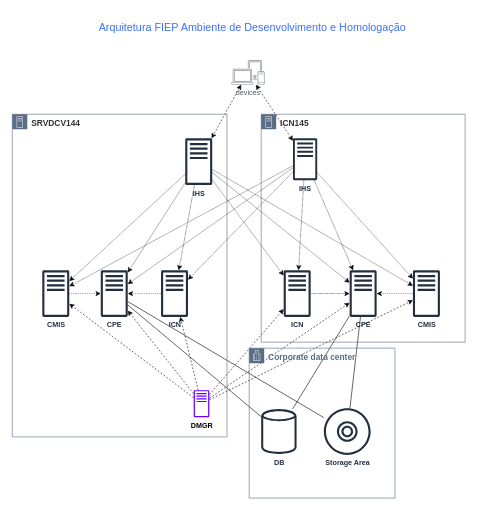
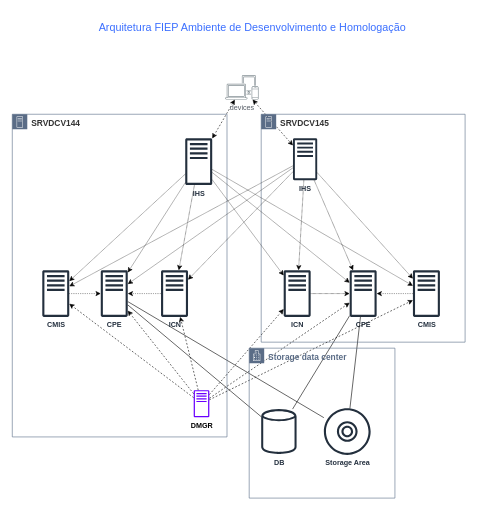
  <mxCell id="0" />
  <mxCell id="1" parent="0" />
  <mxCell id="2" style="edgeStyle=none;rounded=0;orthogonalLoop=1;jettySize=auto;html=1;fontFamily=Helvetica;endArrow=classic;endFill=1;dashed=1;dashPattern=1 1;" edge="1" parent="1" source="27" target="6"><mxGeometry relative="1" as="geometry"><Array as="points" /></mxGeometry></mxCell>
  <mxCell id="3" style="edgeStyle=none;rounded=0;orthogonalLoop=1;jettySize=auto;html=1;fontFamily=Helvetica;endArrow=none;endFill=0;" edge="1" parent="1" source="17" target="38"><mxGeometry relative="1" as="geometry" /></mxCell>
  <mxCell id="4" style="edgeStyle=none;rounded=0;orthogonalLoop=1;jettySize=auto;html=1;fontFamily=Helvetica;endArrow=none;endFill=0;" edge="1" parent="1" source="17" target="37"><mxGeometry relative="1" as="geometry" /></mxCell>
  <mxCell id="5" style="edgeStyle=none;rounded=0;orthogonalLoop=1;jettySize=auto;html=1;fontFamily=Helvetica;endArrow=classic;endFill=1;dashed=1;dashPattern=1 1;" edge="1" parent="1" source="6" target="30"><mxGeometry relative="1" as="geometry" /></mxCell>
  <mxCell id="6" value="ICN" style="sketch=0;outlineConnect=0;fontColor=#232F3E;gradientColor=none;fillColor=#232F3D;strokeColor=none;dashed=0;verticalLabelPosition=bottom;verticalAlign=top;align=center;html=1;fontSize=12;fontStyle=1;aspect=fixed;pointerEvents=1;shape=mxgraph.aws4.traditional_server;" vertex="1" parent="1"><mxGeometry x="472.5" y="450" width="45" height="78" as="geometry" /></mxCell>
  <mxCell id="7" style="edgeStyle=none;rounded=0;orthogonalLoop=1;jettySize=auto;html=1;fontFamily=Helvetica;endArrow=none;endFill=0;" edge="1" parent="1" source="30" target="37"><mxGeometry relative="1" as="geometry" /></mxCell>
  <mxCell id="8" style="edgeStyle=none;rounded=0;orthogonalLoop=1;jettySize=auto;html=1;fontFamily=Helvetica;endArrow=none;endFill=0;" edge="1" parent="1" source="30" target="38"><mxGeometry relative="1" as="geometry" /></mxCell>
  <mxCell id="9" style="edgeStyle=none;rounded=0;orthogonalLoop=1;jettySize=auto;html=1;dashed=1;fontFamily=Helvetica;fontColor=#000000;endArrow=classic;endFill=1;elbow=vertical;startArrow=classic;startFill=1;" edge="1" parent="1" source="11" target="18"><mxGeometry relative="1" as="geometry" /></mxCell>
  <mxCell id="10" style="edgeStyle=none;rounded=0;orthogonalLoop=1;jettySize=auto;html=1;dashed=1;fontFamily=Helvetica;fontColor=#000000;endArrow=classic;endFill=1;elbow=vertical;startArrow=classic;startFill=1;" edge="1" parent="1" source="11" target="27"><mxGeometry relative="1" as="geometry" /></mxCell>
- <mxCell id="11" value="devices" style="sketch=0;outlineConnect=0;gradientColor=none;fontColor=#545B64;strokeColor=none;fillColor=#879196;dashed=0;verticalLabelPosition=bottom;verticalAlign=top;align=center;html=1;fontSize=12;fontStyle=0;aspect=fixed;shape=mxgraph.aws4.illustration_devices;pointerEvents=1" vertex="1" parent="1"><mxGeometry x="385" y="100" width="55.68" height="40.65" as="geometry" /></mxCell>
+ <mxCell id="11" value="devices" style="sketch=0;outlineConnect=0;gradientColor=none;fontColor=#545B64;strokeColor=none;fillColor=#879196;dashed=0;verticalLabelPosition=bottom;verticalAlign=top;align=center;html=1;fontSize=12;fontStyle=0;aspect=fixed;shape=mxgraph.aws4.illustration_devices;pointerEvents=1" vertex="1" parent="1"><mxGeometry x="375" y="125" width="55.68" height="40.65" as="geometry" /></mxCell>
  <mxCell id="12" value="SRVDCV144" style="points=[[0,0],[0.25,0],[0.5,0],[0.75,0],[1,0],[1,0.25],[1,0.5],[1,0.75],[1,1],[0.75,1],[0.5,1],[0.25,1],[0,1],[0,0.75],[0,0.5],[0,0.25]];outlineConnect=0;gradientColor=none;html=1;whiteSpace=wrap;fontSize=14;fontStyle=1;container=1;pointerEvents=0;collapsible=0;recursiveResize=0;shape=mxgraph.aws4.group;grIcon=mxgraph.aws4.group_on_premise;strokeColor=#5A6C86;fillColor=none;verticalAlign=top;align=left;spacingLeft=30;fontColor=#333333;dashed=0;fontFamily=Helvetica;" vertex="1" parent="1"><mxGeometry x="20" y="190" width="358" height="538" as="geometry" /></mxCell>
  <mxCell id="13" style="edgeStyle=none;rounded=0;orthogonalLoop=1;jettySize=auto;html=1;dashed=1;dashPattern=1 2;fontFamily=Helvetica;fontColor=#000000;endArrow=classic;endFill=1;elbow=vertical;" edge="1" parent="12" source="14" target="17"><mxGeometry relative="1" as="geometry" /></mxCell>
  <mxCell id="14" value="CMIS" style="sketch=0;outlineConnect=0;fontColor=#232F3E;gradientColor=none;fillColor=#232F3D;strokeColor=none;dashed=0;verticalLabelPosition=bottom;verticalAlign=top;align=center;html=1;fontSize=12;fontStyle=1;aspect=fixed;pointerEvents=1;shape=mxgraph.aws4.traditional_server;" vertex="1" parent="12"><mxGeometry x="50" y="260" width="45" height="78" as="geometry" /></mxCell>
  <mxCell id="15" style="edgeStyle=none;rounded=0;orthogonalLoop=1;jettySize=auto;html=1;dashed=1;dashPattern=1 2;fontFamily=Helvetica;fontColor=#000000;endArrow=classic;endFill=1;elbow=vertical;" edge="1" parent="12" source="16" target="17"><mxGeometry relative="1" as="geometry" /></mxCell>
  <mxCell id="16" value="ICN" style="sketch=0;outlineConnect=0;fontColor=#232F3E;gradientColor=none;fillColor=#232F3D;strokeColor=none;dashed=0;verticalLabelPosition=bottom;verticalAlign=top;align=center;html=1;fontSize=12;fontStyle=1;aspect=fixed;pointerEvents=1;shape=mxgraph.aws4.traditional_server;" vertex="1" parent="12"><mxGeometry x="248" y="260" width="45" height="78" as="geometry" /></mxCell>
  <mxCell id="17" value="CPE" style="sketch=0;outlineConnect=0;fontColor=#232F3E;gradientColor=none;fillColor=#232F3D;strokeColor=none;dashed=0;verticalLabelPosition=bottom;verticalAlign=top;align=center;html=1;fontSize=12;fontStyle=1;aspect=fixed;pointerEvents=1;shape=mxgraph.aws4.traditional_server;" vertex="1" parent="12"><mxGeometry x="147.5" y="260" width="45" height="78" as="geometry" /></mxCell>
  <mxCell id="18" value="IHS" style="sketch=0;outlineConnect=0;fontColor=#232F3E;gradientColor=none;fillColor=#232F3D;strokeColor=none;dashed=0;verticalLabelPosition=bottom;verticalAlign=top;align=center;html=1;fontSize=12;fontStyle=1;aspect=fixed;pointerEvents=1;shape=mxgraph.aws4.traditional_server;fontFamily=Helvetica;" vertex="1" parent="12"><mxGeometry x="288.34" y="40" width="45" height="78" as="geometry" /></mxCell>
  <mxCell id="19" style="edgeStyle=none;rounded=0;orthogonalLoop=1;jettySize=auto;html=1;fontFamily=Helvetica;endArrow=classic;endFill=1;dashed=1;dashPattern=1 1;" edge="1" parent="12" source="18" target="16"><mxGeometry relative="1" as="geometry" /></mxCell>
  <mxCell id="20" style="edgeStyle=none;rounded=0;orthogonalLoop=1;jettySize=auto;html=1;fontFamily=Helvetica;endArrow=classic;endFill=1;dashed=1;dashPattern=1 1;" edge="1" parent="12" source="18" target="17"><mxGeometry relative="1" as="geometry" /></mxCell>
  <mxCell id="21" style="edgeStyle=none;rounded=0;orthogonalLoop=1;jettySize=auto;html=1;fontFamily=Helvetica;endArrow=classic;endFill=1;dashed=1;dashPattern=1 1;" edge="1" parent="12" source="18" target="14"><mxGeometry relative="1" as="geometry" /></mxCell>
  <mxCell id="22" value="DMGR" style="sketch=0;outlineConnect=0;fontColor=#000000;fillColor=#6a00ff;strokeColor=#3700CC;dashed=0;verticalLabelPosition=bottom;verticalAlign=top;align=center;html=1;fontSize=12;fontStyle=1;aspect=fixed;pointerEvents=1;shape=mxgraph.aws4.traditional_server;" vertex="1" parent="12"><mxGeometry x="293" y="460" width="45" height="45" as="geometry" /></mxCell>
  <mxCell id="23" style="edgeStyle=none;rounded=0;orthogonalLoop=1;jettySize=auto;html=1;dashed=1;fontFamily=Helvetica;endArrow=classic;endFill=1;elbow=vertical;" edge="1" parent="12" source="22" target="14"><mxGeometry relative="1" as="geometry" /></mxCell>
  <mxCell id="24" style="edgeStyle=none;rounded=0;orthogonalLoop=1;jettySize=auto;html=1;dashed=1;fontFamily=Helvetica;endArrow=classic;endFill=1;elbow=vertical;" edge="1" parent="12" source="22" target="16"><mxGeometry relative="1" as="geometry" /></mxCell>
  <mxCell id="25" style="edgeStyle=none;rounded=0;orthogonalLoop=1;jettySize=auto;html=1;dashed=1;fontFamily=Helvetica;endArrow=classic;endFill=1;elbow=vertical;" edge="1" parent="12" source="22" target="17"><mxGeometry relative="1" as="geometry" /></mxCell>
- <mxCell id="26" value="ICN145" style="points=[[0,0],[0.25,0],[0.5,0],[0.75,0],[1,0],[1,0.25],[1,0.5],[1,0.75],[1,1],[0.75,1],[0.5,1],[0.25,1],[0,1],[0,0.75],[0,0.5],[0,0.25]];outlineConnect=0;gradientColor=none;html=1;whiteSpace=wrap;fontSize=14;fontStyle=1;container=1;pointerEvents=0;collapsible=0;recursiveResize=0;shape=mxgraph.aws4.group;grIcon=mxgraph.aws4.group_on_premise;strokeColor=#5A6C86;fillColor=none;verticalAlign=top;align=left;spacingLeft=30;fontColor=#333333;dashed=0;fontFamily=Helvetica;" vertex="1" parent="1"><mxGeometry x="435" y="190" width="340" height="380" as="geometry" /></mxCell>
+ <mxCell id="26" value="SRVDCV145" style="points=[[0,0],[0.25,0],[0.5,0],[0.75,0],[1,0],[1,0.25],[1,0.5],[1,0.75],[1,1],[0.75,1],[0.5,1],[0.25,1],[0,1],[0,0.75],[0,0.5],[0,0.25]];outlineConnect=0;gradientColor=none;html=1;whiteSpace=wrap;fontSize=14;fontStyle=1;container=1;pointerEvents=0;collapsible=0;recursiveResize=0;shape=mxgraph.aws4.group;grIcon=mxgraph.aws4.group_on_premise;strokeColor=#5A6C86;fillColor=none;verticalAlign=top;align=left;spacingLeft=30;fontColor=#333333;dashed=0;fontFamily=Helvetica;" vertex="1" parent="1"><mxGeometry x="435" y="190" width="340" height="380" as="geometry" /></mxCell>
  <mxCell id="27" value="IHS" style="sketch=0;outlineConnect=0;fontColor=#232F3E;gradientColor=none;fillColor=#232F3D;strokeColor=none;dashed=0;verticalLabelPosition=bottom;verticalAlign=top;align=center;html=1;fontSize=12;fontStyle=1;aspect=fixed;pointerEvents=1;shape=mxgraph.aws4.traditional_server;" vertex="1" parent="26"><mxGeometry x="53" y="40" width="40.38" height="70" as="geometry" /></mxCell>
  <mxCell id="28" value="CMIS" style="sketch=0;outlineConnect=0;fontColor=#232F3E;gradientColor=none;fillColor=#232F3D;strokeColor=none;dashed=0;verticalLabelPosition=bottom;verticalAlign=top;align=center;html=1;fontSize=12;fontStyle=1;aspect=fixed;pointerEvents=1;shape=mxgraph.aws4.traditional_server;" vertex="1" parent="26"><mxGeometry x="253" y="260" width="45" height="78" as="geometry" /></mxCell>
  <mxCell id="29" style="edgeStyle=none;rounded=0;orthogonalLoop=1;jettySize=auto;html=1;fontFamily=Helvetica;endArrow=classic;endFill=1;dashed=1;dashPattern=1 1;" edge="1" parent="26" source="27" target="28"><mxGeometry relative="1" as="geometry" /></mxCell>
  <mxCell id="30" value="CPE" style="sketch=0;outlineConnect=0;fontColor=#232F3E;gradientColor=none;fillColor=#232F3D;strokeColor=none;dashed=0;verticalLabelPosition=bottom;verticalAlign=top;align=center;html=1;fontSize=12;fontStyle=1;aspect=fixed;pointerEvents=1;shape=mxgraph.aws4.traditional_server;" vertex="1" parent="26"><mxGeometry x="147.5" y="260" width="45" height="78" as="geometry" /></mxCell>
  <mxCell id="31" style="edgeStyle=none;rounded=0;orthogonalLoop=1;jettySize=auto;html=1;fontFamily=Helvetica;endArrow=classic;endFill=1;dashed=1;dashPattern=1 1;" edge="1" parent="26" source="27" target="30"><mxGeometry relative="1" as="geometry" /></mxCell>
  <mxCell id="32" style="edgeStyle=none;rounded=0;orthogonalLoop=1;jettySize=auto;html=1;dashed=1;fontFamily=Helvetica;endArrow=classic;endFill=1;dashPattern=1 2;" edge="1" parent="26" source="28" target="30"><mxGeometry relative="1" as="geometry" /></mxCell>
  <mxCell id="33" style="edgeStyle=none;rounded=0;orthogonalLoop=1;jettySize=auto;html=1;dashed=1;fontFamily=Helvetica;endArrow=classic;endFill=1;elbow=vertical;" edge="1" parent="1" source="22" target="6"><mxGeometry relative="1" as="geometry" /></mxCell>
  <mxCell id="34" style="edgeStyle=none;rounded=0;orthogonalLoop=1;jettySize=auto;html=1;dashed=1;fontFamily=Helvetica;endArrow=classic;endFill=1;elbow=vertical;" edge="1" parent="1" source="22" target="30"><mxGeometry relative="1" as="geometry" /></mxCell>
  <mxCell id="35" style="edgeStyle=none;rounded=0;orthogonalLoop=1;jettySize=auto;html=1;dashed=1;fontFamily=Helvetica;endArrow=classic;endFill=1;elbow=vertical;" edge="1" parent="1" source="22" target="28"><mxGeometry relative="1" as="geometry" /></mxCell>
- <mxCell id="36" value="Corporate data center" style="points=[[0,0],[0.25,0],[0.5,0],[0.75,0],[1,0],[1,0.25],[1,0.5],[1,0.75],[1,1],[0.75,1],[0.5,1],[0.25,1],[0,1],[0,0.75],[0,0.5],[0,0.25]];outlineConnect=0;gradientColor=none;html=1;whiteSpace=wrap;fontSize=14;fontStyle=1;container=1;pointerEvents=0;collapsible=0;recursiveResize=0;shape=mxgraph.aws4.group;grIcon=mxgraph.aws4.group_corporate_data_center;strokeColor=#5A6C86;fillColor=none;verticalAlign=top;align=left;spacingLeft=30;fontColor=#5A6C86;dashed=0;fontFamily=Helvetica;" vertex="1" parent="1"><mxGeometry x="415" y="580" width="243" height="250" as="geometry" /></mxCell>
+ <mxCell id="36" value="Storage data center" style="points=[[0,0],[0.25,0],[0.5,0],[0.75,0],[1,0],[1,0.25],[1,0.5],[1,0.75],[1,1],[0.75,1],[0.5,1],[0.25,1],[0,1],[0,0.75],[0,0.5],[0,0.25]];outlineConnect=0;gradientColor=none;html=1;whiteSpace=wrap;fontSize=14;fontStyle=1;container=1;pointerEvents=0;collapsible=0;recursiveResize=0;shape=mxgraph.aws4.group;grIcon=mxgraph.aws4.group_corporate_data_center;strokeColor=#5A6C86;fillColor=none;verticalAlign=top;align=left;spacingLeft=30;fontColor=#5A6C86;dashed=0;fontFamily=Helvetica;" vertex="1" parent="1"><mxGeometry x="415" y="580" width="243" height="250" as="geometry" /></mxCell>
  <mxCell id="37" value="Storage Area" style="sketch=0;outlineConnect=0;fontColor=#232F3E;gradientColor=none;fillColor=#232F3D;strokeColor=none;dashed=0;verticalLabelPosition=bottom;verticalAlign=top;align=center;html=1;fontSize=12;fontStyle=1;aspect=fixed;pointerEvents=1;shape=mxgraph.aws4.disk;" vertex="1" parent="36"><mxGeometry x="124.5" y="100" width="78" height="78" as="geometry" /></mxCell>
  <mxCell id="38" value="DB" style="sketch=0;outlineConnect=0;fontColor=#232F3E;gradientColor=none;fillColor=#232F3D;strokeColor=none;dashed=0;verticalLabelPosition=bottom;verticalAlign=top;align=center;html=1;fontSize=12;fontStyle=1;aspect=fixed;pointerEvents=1;shape=mxgraph.aws4.generic_database;" vertex="1" parent="36"><mxGeometry x="20" y="100" width="59" height="78" as="geometry" /></mxCell>
  <mxCell id="39" style="edgeStyle=none;rounded=0;orthogonalLoop=1;jettySize=auto;html=1;dashed=1;fontFamily=Helvetica;fontColor=#000000;endArrow=classic;endFill=1;elbow=vertical;dashPattern=1 1;" edge="1" parent="1" source="27" target="17"><mxGeometry relative="1" as="geometry" /></mxCell>
  <mxCell id="40" style="edgeStyle=none;rounded=0;orthogonalLoop=1;jettySize=auto;html=1;dashed=1;fontFamily=Helvetica;fontColor=#000000;endArrow=classic;endFill=1;elbow=vertical;dashPattern=1 1;" edge="1" parent="1" source="27" target="16"><mxGeometry relative="1" as="geometry" /></mxCell>
  <mxCell id="41" style="edgeStyle=none;rounded=0;orthogonalLoop=1;jettySize=auto;html=1;dashed=1;fontFamily=Helvetica;fontColor=#000000;endArrow=classic;endFill=1;elbow=vertical;dashPattern=1 1;" edge="1" parent="1" source="27" target="14"><mxGeometry relative="1" as="geometry" /></mxCell>
  <mxCell id="42" style="edgeStyle=none;rounded=0;orthogonalLoop=1;jettySize=auto;html=1;dashed=1;dashPattern=1 1;fontFamily=Helvetica;fontColor=#000000;endArrow=classic;endFill=1;elbow=vertical;" edge="1" parent="1" source="18" target="6"><mxGeometry relative="1" as="geometry" /></mxCell>
  <mxCell id="43" style="edgeStyle=none;rounded=0;orthogonalLoop=1;jettySize=auto;html=1;dashed=1;dashPattern=1 1;fontFamily=Helvetica;fontColor=#000000;endArrow=classic;endFill=1;elbow=vertical;" edge="1" parent="1" source="18" target="30"><mxGeometry relative="1" as="geometry" /></mxCell>
  <mxCell id="44" style="edgeStyle=none;rounded=0;orthogonalLoop=1;jettySize=auto;html=1;dashed=1;dashPattern=1 1;fontFamily=Helvetica;fontColor=#000000;endArrow=classic;endFill=1;elbow=vertical;" edge="1" parent="1" source="18" target="28"><mxGeometry relative="1" as="geometry" /></mxCell>
  <mxCell id="45" value="Arquitetura FIEP Ambiente de Desenvolvimento e Homologação" style="text;html=1;strokeColor=none;fillColor=none;align=center;verticalAlign=middle;whiteSpace=wrap;rounded=0;fontFamily=Helvetica;fontColor=#3B6FFF;fontSize=18;" vertex="1" parent="1"><mxGeometry x="143" y="20" width="555" height="50" as="geometry" /></mxCell>
